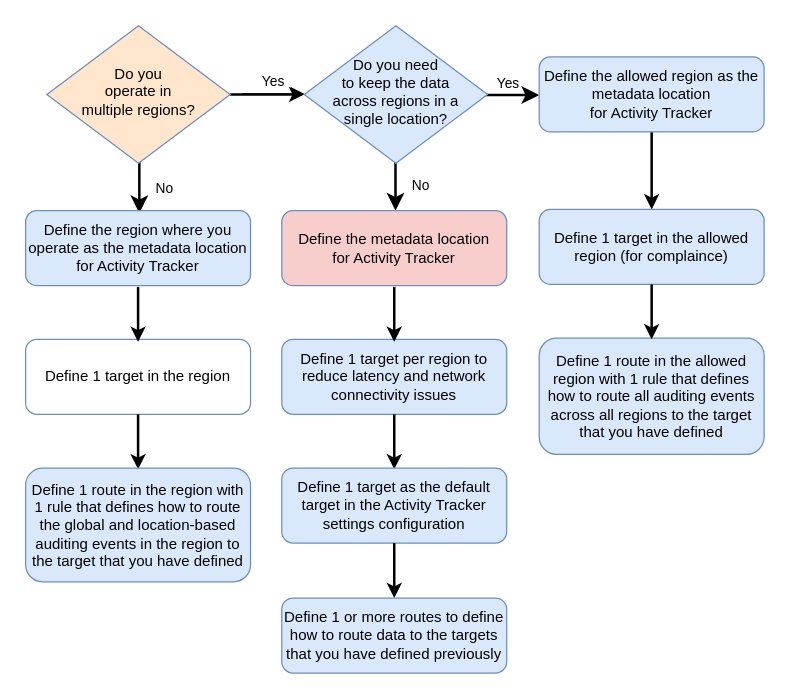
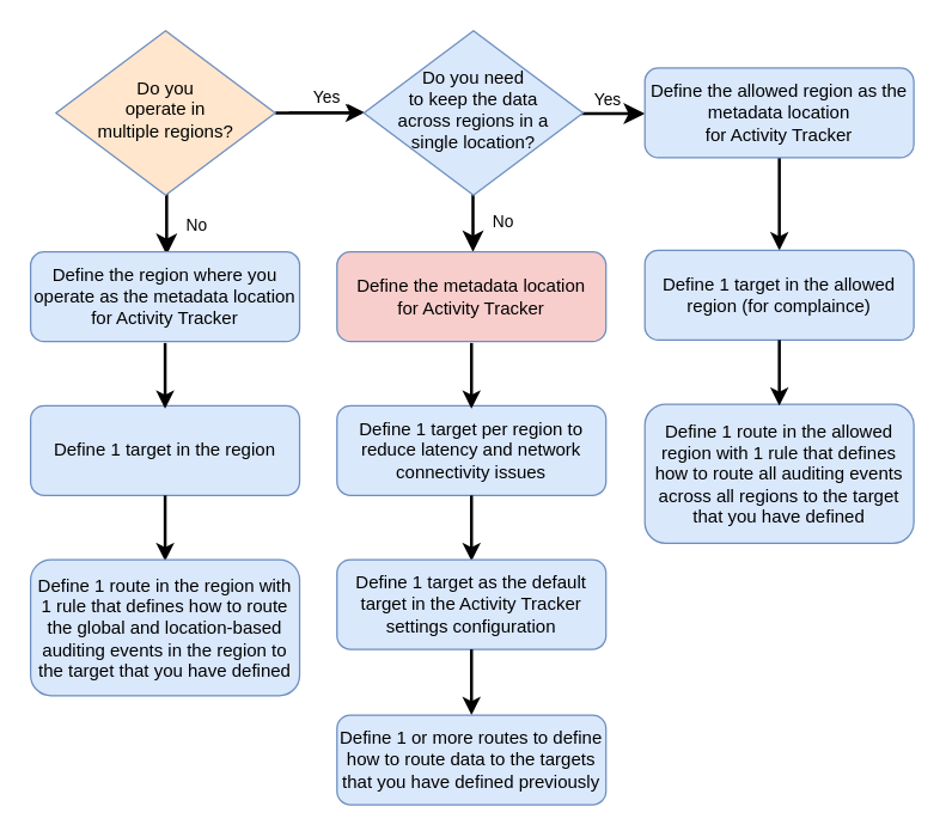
  <mxCell id="0" />
  <mxCell id="1" parent="0" />
  <mxCell id="2" value="No" style="rounded=0;html=1;jettySize=auto;orthogonalLoop=1;fontSize=11;endArrow=classic;endFill=1;endSize=8;strokeWidth=2;shadow=0;labelBackgroundColor=none;edgeStyle=orthogonalEdgeStyle;" edge="1" parent="1"><mxGeometry x="0.333" y="20" relative="1" as="geometry"><mxPoint as="offset" /><mxPoint x="111" y="110" as="sourcePoint" /><mxPoint x="111" y="170" as="targetPoint" /></mxGeometry></mxCell>
  <mxCell id="3" value="No" style="rounded=0;html=1;jettySize=auto;orthogonalLoop=1;fontSize=11;endArrow=classic;endFill=1;endSize=8;strokeWidth=2;shadow=0;labelBackgroundColor=none;edgeStyle=orthogonalEdgeStyle;" edge="1" parent="1"><mxGeometry x="0.333" y="20" relative="1" as="geometry"><mxPoint as="offset" /><mxPoint x="316" y="108" as="sourcePoint" /><mxPoint x="316" y="168" as="targetPoint" /></mxGeometry></mxCell>
  <mxCell id="4" value="Yes" style="edgeStyle=orthogonalEdgeStyle;rounded=0;html=1;jettySize=auto;orthogonalLoop=1;fontSize=11;endArrow=classic;endFill=1;endSize=8;strokeWidth=1;shadow=0;labelBackgroundColor=none;" edge="1" parent="1"><mxGeometry y="10" relative="1" as="geometry"><mxPoint as="offset" /><mxPoint x="193" y="74.5" as="sourcePoint" /><mxPoint x="243" y="74.5" as="targetPoint" /></mxGeometry></mxCell>
  <mxCell id="5" value="Yes" style="edgeStyle=orthogonalEdgeStyle;rounded=0;html=1;jettySize=auto;orthogonalLoop=1;fontSize=11;endArrow=classic;endFill=1;endSize=8;strokeWidth=2;shadow=0;labelBackgroundColor=none;" edge="1" parent="1"><mxGeometry y="10" relative="1" as="geometry"><mxPoint as="offset" /><mxPoint x="381" y="75.5" as="sourcePoint" /><mxPoint x="431" y="75.5" as="targetPoint" /></mxGeometry></mxCell>
  <mxCell id="6" value="" style="edgeStyle=orthogonalEdgeStyle;rounded=0;orthogonalLoop=1;jettySize=auto;html=1;endArrow=classic;endFill=1;strokeWidth=2;" edge="1" parent="1" source="7" target="8"><mxGeometry relative="1" as="geometry" /></mxCell>
  <mxCell id="7" value="Do you &lt;br&gt;operate in &lt;br&gt;multiple regions?" style="rhombus;whiteSpace=wrap;html=1;shadow=0;fontFamily=Helvetica;fontSize=12;align=center;strokeWidth=1;spacing=6;spacingTop=-4;fillColor=#ffe6cc;strokeColor=#6c8ebf;" vertex="1" parent="1"><mxGeometry x="37" y="20" width="146.67" height="110" as="geometry" /></mxCell>
  <mxCell id="8" value="Do you need &lt;br&gt;to keep the data &lt;br&gt;across regions in a &lt;br&gt;single location?" style="rhombus;whiteSpace=wrap;html=1;shadow=0;fontFamily=Helvetica;fontSize=12;align=center;strokeWidth=1;spacing=6;spacingTop=-4;fillColor=#dae8fc;strokeColor=#6c8ebf;" vertex="1" parent="1"><mxGeometry x="243" y="20" width="146.67" height="110" as="geometry" /></mxCell>
  <mxCell id="9" style="edgeStyle=orthogonalEdgeStyle;rounded=0;orthogonalLoop=1;jettySize=auto;html=1;exitX=0.5;exitY=1;exitDx=0;exitDy=0;entryX=0.5;entryY=0;entryDx=0;entryDy=0;endArrow=classic;endFill=1;strokeWidth=2;" edge="1" parent="1" source="10" target="11"><mxGeometry relative="1" as="geometry" /></mxCell>
  <mxCell id="10" value="Define the allowed region as the metadata location &lt;br&gt;for Activity Tracker" style="rounded=1;whiteSpace=wrap;html=1;fontSize=12;glass=0;strokeWidth=1;shadow=0;fillColor=#dae8fc;strokeColor=#6c8ebf;" vertex="1" parent="1"><mxGeometry x="431" y="45" width="180" height="60" as="geometry" /></mxCell>
  <mxCell id="11" value="Define 1 target in the allowed region (for complaince)" style="rounded=1;whiteSpace=wrap;html=1;fontSize=12;glass=0;strokeWidth=1;shadow=0;fillColor=#dae8fc;strokeColor=#6c8ebf;" vertex="1" parent="1"><mxGeometry x="431" y="167" width="180" height="60" as="geometry" /></mxCell>
  <mxCell id="12" value="Define 1 route in the allowed region with 1 rule that defines how to route all auditing events across all regions to the target that you have defined" style="rounded=1;whiteSpace=wrap;html=1;fontSize=12;glass=0;strokeWidth=1;shadow=0;fillColor=#dae8fc;strokeColor=#6c8ebf;" vertex="1" parent="1"><mxGeometry x="431" y="270" width="180" height="93" as="geometry" /></mxCell>
  <mxCell id="13" style="edgeStyle=orthogonalEdgeStyle;rounded=0;orthogonalLoop=1;jettySize=auto;html=1;exitX=0.5;exitY=1;exitDx=0;exitDy=0;entryX=0.5;entryY=0;entryDx=0;entryDy=0;endArrow=classic;endFill=1;strokeWidth=2;" edge="1" parent="1" source="11"><mxGeometry relative="1" as="geometry"><mxPoint x="521" y="232" as="sourcePoint" /><mxPoint x="521" y="271" as="targetPoint" /></mxGeometry></mxCell>
  <mxCell id="14" value="Define the metadata location&lt;br&gt;for Activity Tracker" style="rounded=1;whiteSpace=wrap;html=1;fontSize=12;glass=0;strokeWidth=1;shadow=0;fillColor=#f8cecc;strokeColor=#6c8ebf;" vertex="1" parent="1"><mxGeometry x="225" y="168" width="180" height="60" as="geometry" /></mxCell>
  <mxCell id="15" value="Define 1 target per region to reduce latency and network connectivity issues" style="rounded=1;whiteSpace=wrap;html=1;fontSize=12;glass=0;strokeWidth=1;shadow=0;fillColor=#dae8fc;strokeColor=#6c8ebf;" vertex="1" parent="1"><mxGeometry x="225" y="271" width="180" height="60" as="geometry" /></mxCell>
  <mxCell id="16" style="edgeStyle=orthogonalEdgeStyle;rounded=0;orthogonalLoop=1;jettySize=auto;html=1;exitX=0.5;exitY=1;exitDx=0;exitDy=0;entryX=0.5;entryY=0;entryDx=0;entryDy=0;endArrow=classic;endFill=1;strokeWidth=2;" edge="1" parent="1" source="15"><mxGeometry relative="1" as="geometry"><mxPoint x="315" y="336" as="sourcePoint" /><mxPoint x="315" y="375" as="targetPoint" /></mxGeometry></mxCell>
  <mxCell id="17" style="edgeStyle=orthogonalEdgeStyle;rounded=0;orthogonalLoop=1;jettySize=auto;html=1;exitX=0.5;exitY=1;exitDx=0;exitDy=0;entryX=0.5;entryY=0;entryDx=0;entryDy=0;endArrow=classic;endFill=1;strokeWidth=2;" edge="1" parent="1"><mxGeometry relative="1" as="geometry"><mxPoint x="315" y="229" as="sourcePoint" /><mxPoint x="315" y="273" as="targetPoint" /></mxGeometry></mxCell>
  <mxCell id="18" value="Define 1 target as the default target in the Activity Tracker settings configuration" style="rounded=1;whiteSpace=wrap;html=1;fontSize=12;glass=0;strokeWidth=1;shadow=0;fillColor=#dae8fc;strokeColor=#6c8ebf;" vertex="1" parent="1"><mxGeometry x="225" y="374" width="180" height="60" as="geometry" /></mxCell>
  <mxCell id="19" style="edgeStyle=orthogonalEdgeStyle;rounded=0;orthogonalLoop=1;jettySize=auto;html=1;exitX=0.5;exitY=1;exitDx=0;exitDy=0;entryX=0.5;entryY=0;entryDx=0;entryDy=0;endArrow=classic;endFill=1;strokeWidth=2;" edge="1" parent="1" source="18"><mxGeometry relative="1" as="geometry"><mxPoint x="315" y="439" as="sourcePoint" /><mxPoint x="315" y="478" as="targetPoint" /></mxGeometry></mxCell>
  <mxCell id="20" value="Define 1 or more routes to define how to route data to the targets that you have defined previously" style="rounded=1;whiteSpace=wrap;html=1;fontSize=12;glass=0;strokeWidth=1;shadow=0;fillColor=#dae8fc;strokeColor=#6c8ebf;" vertex="1" parent="1"><mxGeometry x="225" y="478" width="180" height="60" as="geometry" /></mxCell>
  <mxCell id="21" value="Define the region where you operate as the metadata location for Activity Tracker" style="rounded=1;whiteSpace=wrap;html=1;fontSize=12;glass=0;strokeWidth=1;shadow=0;fillColor=#dae8fc;strokeColor=#6c8ebf;" vertex="1" parent="1"><mxGeometry x="20" y="168" width="180" height="60" as="geometry" /></mxCell>
- <mxCell id="22" value="Define 1 target in the region" style="rounded=1;whiteSpace=wrap;html=1;fontSize=12;glass=0;strokeWidth=1;shadow=0;fillColor=#ffffff;strokeColor=#6c8ebf;" vertex="1" parent="1"><mxGeometry x="20" y="271" width="180" height="60" as="geometry" /></mxCell>
+ <mxCell id="22" value="Define 1 target in the region" style="rounded=1;whiteSpace=wrap;html=1;fontSize=12;glass=0;strokeWidth=1;shadow=0;fillColor=#dae8fc;strokeColor=#6c8ebf;" vertex="1" parent="1"><mxGeometry x="20" y="271" width="180" height="60" as="geometry" /></mxCell>
  <mxCell id="23" style="edgeStyle=orthogonalEdgeStyle;rounded=0;orthogonalLoop=1;jettySize=auto;html=1;exitX=0.5;exitY=1;exitDx=0;exitDy=0;entryX=0.5;entryY=0;entryDx=0;entryDy=0;endArrow=classic;endFill=1;strokeWidth=2;" edge="1" parent="1" source="22"><mxGeometry relative="1" as="geometry"><mxPoint x="110" y="336" as="sourcePoint" /><mxPoint x="110" y="375" as="targetPoint" /></mxGeometry></mxCell>
  <mxCell id="24" style="edgeStyle=orthogonalEdgeStyle;rounded=0;orthogonalLoop=1;jettySize=auto;html=1;exitX=0.5;exitY=1;exitDx=0;exitDy=0;entryX=0.5;entryY=0;entryDx=0;entryDy=0;endArrow=classic;endFill=1;strokeWidth=2;" edge="1" parent="1"><mxGeometry relative="1" as="geometry"><mxPoint x="110" y="229" as="sourcePoint" /><mxPoint x="110" y="273" as="targetPoint" /></mxGeometry></mxCell>
  <mxCell id="25" value="Define 1 route in the region with 1 rule that defines how to route the global and location-based auditing events in the region to the target that you have defined" style="rounded=1;whiteSpace=wrap;html=1;fontSize=12;glass=0;strokeWidth=1;shadow=0;fillColor=#dae8fc;strokeColor=#6c8ebf;" vertex="1" parent="1"><mxGeometry x="20" y="374" width="180" height="91" as="geometry" /></mxCell>
